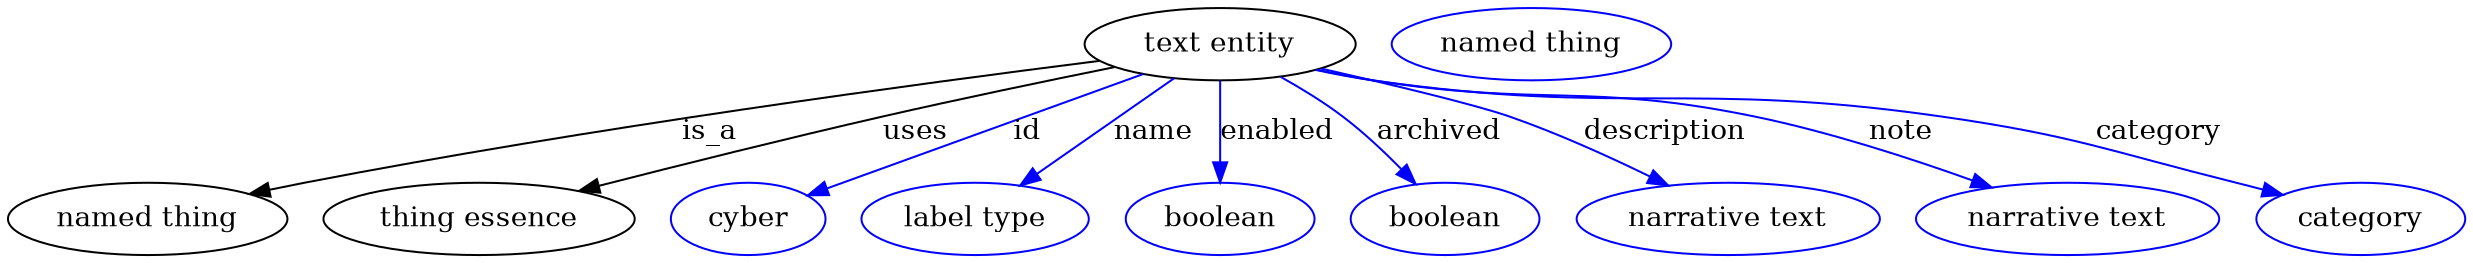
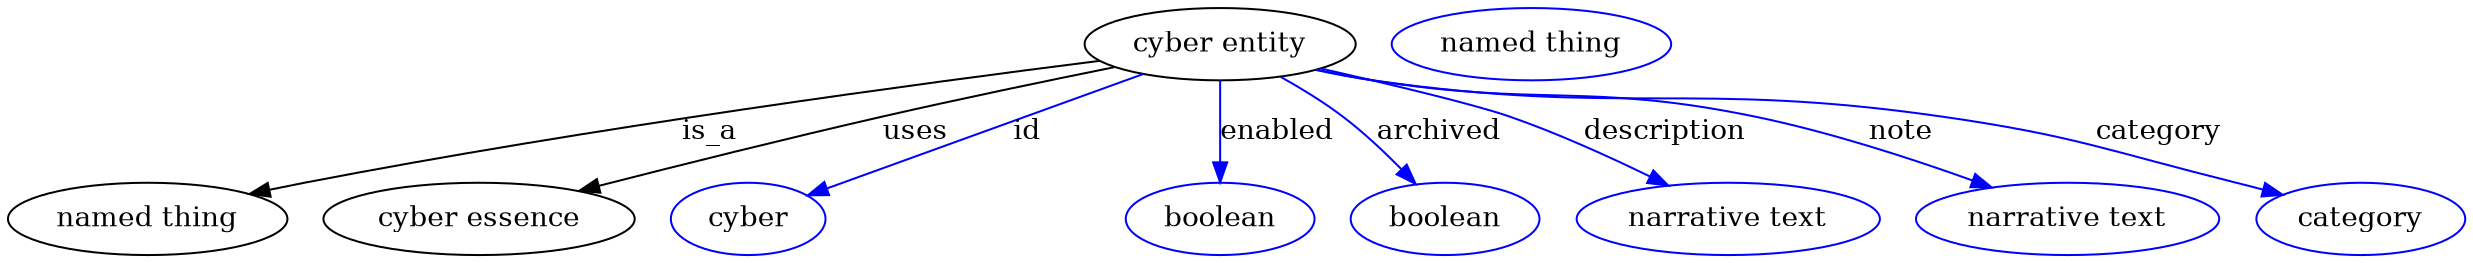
  digraph {
    node [color=blue]
    edge [color=blue style=solid]
-   n1 [height=0.5 label="text entity" width=1.8776 color=""]
+   n1 [height=0.5 label="cyber entity" width=1.8776 color=""]
    "named thing" [height=0.5 width=1.9318 color=""]
-   "cyber essence" [height=0.5 width=2.1484 label="thing essence" color=""]
+   "cyber essence" [height=0.5 width=2.1484 color=""]
    n4 [height=0.5 label=cyber width=1.0652]
-   n5 [height=0.5 label="label type" width=1.5707]
    n6 [height=0.5 label=boolean width=1.2999]
    n7 [height=0.5 label=boolean width=1.2999]
    n8 [height=0.5 label="narrative text" width=2.0943]
    n9 [height=0.5 label="narrative text" width=2.0943]
    category [height=0.5 width=1.4443]
    n11 [height=0.5 label="named thing" width=1.9318]
    n1 -> "named thing" [label=is_a color="" style=""]
    n1 -> "cyber essence" [label=uses color="" style=""]
    n1 -> n4 [label=id]
-   n1 -> n5 [label=name]
    n1 -> n6 [label=enabled]
    n1 -> n7 [label=archived]
    n1 -> n8 [label=description]
    n1 -> n9 [label=note]
    n1 -> category [label=category]
  }
